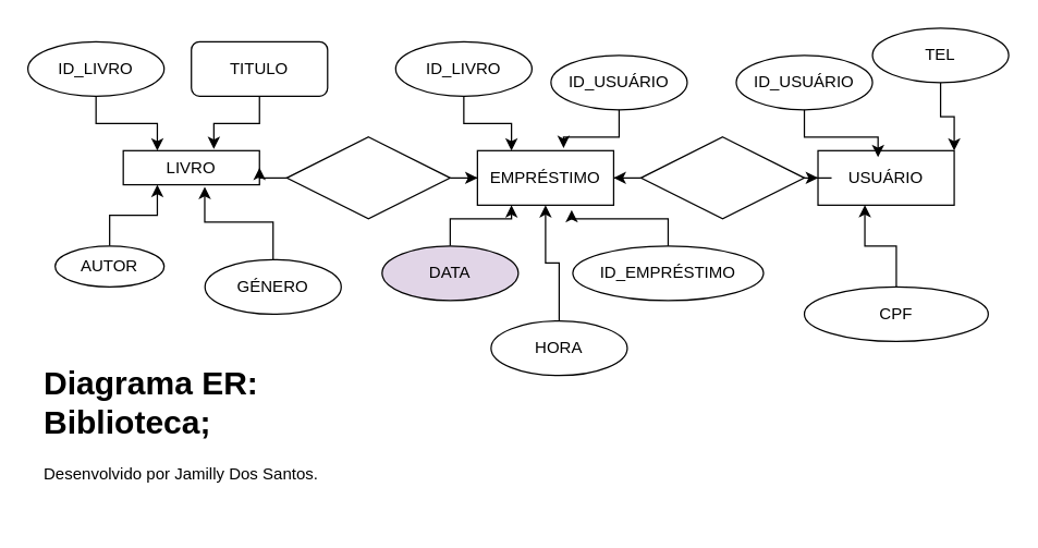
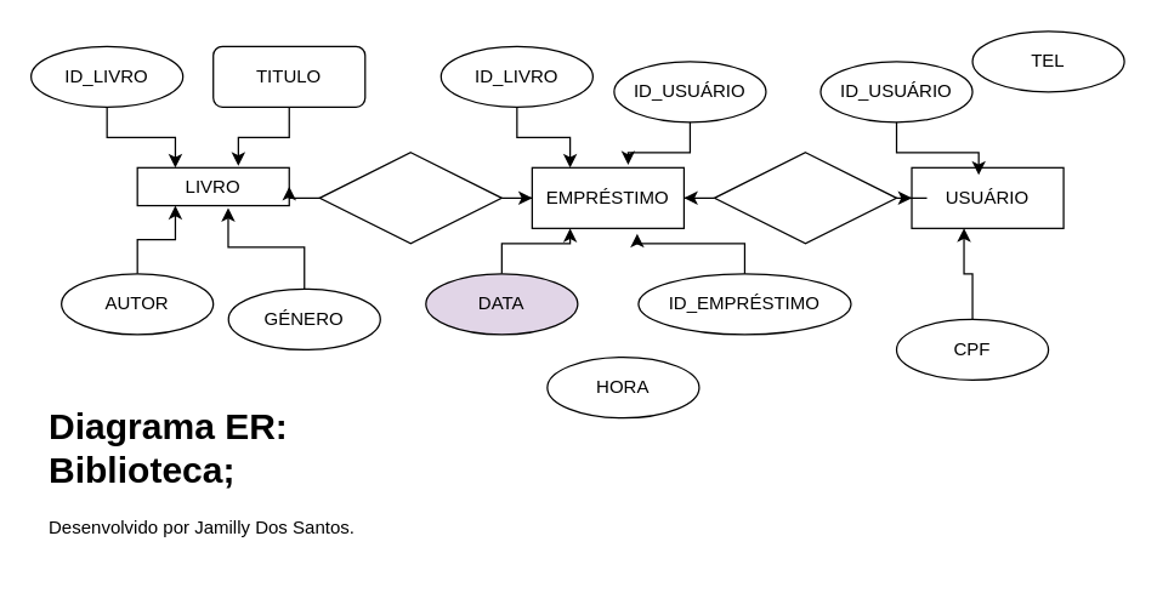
  <mxCell id="0" />
  <mxCell id="1" parent="0" />
  <mxCell id="2" value="LIVRO" style="whiteSpace=wrap;html=1;align=center;" vertex="1" parent="1"><mxGeometry x="90" y="110" width="100" height="25" as="geometry" /></mxCell>
  <mxCell id="3" value="EMPRÉSTIMO" style="whiteSpace=wrap;html=1;align=center;" vertex="1" parent="1"><mxGeometry x="350" y="110" width="100" height="40" as="geometry" /></mxCell>
  <mxCell id="4" value="USUÁRIO" style="whiteSpace=wrap;html=1;align=center;" vertex="1" parent="1"><mxGeometry x="600" y="110" width="100" height="40" as="geometry" /></mxCell>
  <mxCell id="5" style="edgeStyle=orthogonalEdgeStyle;rounded=0;orthogonalLoop=1;jettySize=auto;html=1;entryX=0.25;entryY=0;entryDx=0;entryDy=0;" edge="1" parent="1" source="6" target="2"><mxGeometry relative="1" as="geometry" /></mxCell>
  <mxCell id="6" value="ID_LIVRO" style="ellipse;whiteSpace=wrap;html=1;align=center;" vertex="1" parent="1"><mxGeometry x="20" y="30" width="100" height="40" as="geometry" /></mxCell>
  <mxCell id="7" value="TITULO" style="whiteSpace=wrap;html=1;align=center;rounded=1;" vertex="1" parent="1"><mxGeometry x="140" y="30" width="100" height="40" as="geometry" /></mxCell>
  <mxCell id="8" style="edgeStyle=orthogonalEdgeStyle;rounded=0;orthogonalLoop=1;jettySize=auto;html=1;entryX=0.25;entryY=1;entryDx=0;entryDy=0;" edge="1" parent="1" source="9" target="2"><mxGeometry relative="1" as="geometry" /></mxCell>
- <mxCell id="9" value="AUTOR" style="ellipse;whiteSpace=wrap;html=1;align=center;" vertex="1" parent="1"><mxGeometry x="40" y="180" width="80" height="30" as="geometry" /></mxCell>
+ <mxCell id="9" value="AUTOR" style="ellipse;whiteSpace=wrap;html=1;align=center;" vertex="1" parent="1"><mxGeometry x="40" y="180" width="100" height="40" as="geometry" /></mxCell>
  <mxCell id="10" value="GÉNERO" style="ellipse;whiteSpace=wrap;html=1;align=center;" vertex="1" parent="1"><mxGeometry x="150" y="190" width="100" height="40" as="geometry" /></mxCell>
  <mxCell id="11" style="edgeStyle=orthogonalEdgeStyle;rounded=0;orthogonalLoop=1;jettySize=auto;html=1;entryX=0.665;entryY=-0.048;entryDx=0;entryDy=0;entryPerimeter=0;" edge="1" parent="1" source="7" target="2"><mxGeometry relative="1" as="geometry" /></mxCell>
  <mxCell id="12" style="edgeStyle=orthogonalEdgeStyle;rounded=0;orthogonalLoop=1;jettySize=auto;html=1;entryX=0.598;entryY=1.058;entryDx=0;entryDy=0;entryPerimeter=0;" edge="1" parent="1" source="10" target="2"><mxGeometry relative="1" as="geometry" /></mxCell>
  <mxCell id="13" value="" style="edgeStyle=orthogonalEdgeStyle;rounded=0;orthogonalLoop=1;jettySize=auto;html=1;" edge="1" parent="1" source="15" target="3"><mxGeometry relative="1" as="geometry" /></mxCell>
  <mxCell id="14" value="" style="edgeStyle=orthogonalEdgeStyle;rounded=0;orthogonalLoop=1;jettySize=auto;html=1;" edge="1" parent="1" source="15" target="2"><mxGeometry relative="1" as="geometry" /></mxCell>
  <mxCell id="15" value="" style="shape=rhombus;perimeter=rhombusPerimeter;whiteSpace=wrap;html=1;align=center;" vertex="1" parent="1"><mxGeometry x="210" y="100" width="120" height="60" as="geometry" /></mxCell>
  <mxCell id="16" value="" style="edgeStyle=orthogonalEdgeStyle;rounded=0;orthogonalLoop=1;jettySize=auto;html=1;" edge="1" parent="1" source="18" target="3"><mxGeometry relative="1" as="geometry" /></mxCell>
  <mxCell id="17" value="" style="edgeStyle=orthogonalEdgeStyle;rounded=0;orthogonalLoop=1;jettySize=auto;html=1;" edge="1" parent="1" source="18" target="4"><mxGeometry relative="1" as="geometry" /></mxCell>
  <mxCell id="18" value="" style="shape=rhombus;perimeter=rhombusPerimeter;whiteSpace=wrap;html=1;align=center;" vertex="1" parent="1"><mxGeometry x="470" y="100" width="120" height="60" as="geometry" /></mxCell>
  <mxCell id="19" style="edgeStyle=orthogonalEdgeStyle;rounded=0;orthogonalLoop=1;jettySize=auto;html=1;entryX=0.25;entryY=0;entryDx=0;entryDy=0;" edge="1" parent="1" source="20" target="3"><mxGeometry relative="1" as="geometry" /></mxCell>
  <mxCell id="20" value="ID_LIVRO" style="ellipse;whiteSpace=wrap;html=1;align=center;" vertex="1" parent="1"><mxGeometry x="290" y="30" width="100" height="40" as="geometry" /></mxCell>
  <mxCell id="21" value="ID_USUÁRIO" style="ellipse;whiteSpace=wrap;html=1;align=center;" vertex="1" parent="1"><mxGeometry x="404" y="40" width="100" height="40" as="geometry" /></mxCell>
  <mxCell id="22" value="ID_EMPRÉSTIMO" style="ellipse;whiteSpace=wrap;html=1;align=center;" vertex="1" parent="1"><mxGeometry x="420" y="180" width="140" height="40" as="geometry" /></mxCell>
  <mxCell id="23" style="edgeStyle=orthogonalEdgeStyle;rounded=0;orthogonalLoop=1;jettySize=auto;html=1;entryX=0.25;entryY=1;entryDx=0;entryDy=0;" edge="1" parent="1" source="24" target="3"><mxGeometry relative="1" as="geometry" /></mxCell>
  <mxCell id="24" value="DATA" style="ellipse;whiteSpace=wrap;html=1;align=center;fillColor=#e1d5e7;" vertex="1" parent="1"><mxGeometry x="280" y="180" width="100" height="40" as="geometry" /></mxCell>
- <mxCell id="25" style="edgeStyle=orthogonalEdgeStyle;rounded=0;orthogonalLoop=1;jettySize=auto;html=1;entryX=0.5;entryY=1;entryDx=0;entryDy=0;" edge="1" parent="1" source="26" target="3"><mxGeometry relative="1" as="geometry" /></mxCell>
  <mxCell id="26" value="HORA" style="ellipse;whiteSpace=wrap;html=1;align=center;" vertex="1" parent="1"><mxGeometry x="360" y="235" width="100" height="40" as="geometry" /></mxCell>
  <mxCell id="27" style="edgeStyle=orthogonalEdgeStyle;rounded=0;orthogonalLoop=1;jettySize=auto;html=1;entryX=0.692;entryY=1.089;entryDx=0;entryDy=0;entryPerimeter=0;" edge="1" parent="1" source="22" target="3"><mxGeometry relative="1" as="geometry" /></mxCell>
  <mxCell id="28" style="edgeStyle=orthogonalEdgeStyle;rounded=0;orthogonalLoop=1;jettySize=auto;html=1;entryX=0.632;entryY=-0.048;entryDx=0;entryDy=0;entryPerimeter=0;" edge="1" parent="1" source="21" target="3"><mxGeometry relative="1" as="geometry" /></mxCell>
  <mxCell id="29" value="ID_USUÁRIO" style="ellipse;whiteSpace=wrap;html=1;align=center;" vertex="1" parent="1"><mxGeometry x="540" y="40" width="100" height="40" as="geometry" /></mxCell>
- <mxCell id="30" value="CPF" style="ellipse;whiteSpace=wrap;html=1;align=center;" vertex="1" parent="1"><mxGeometry x="590" y="210" width="135" height="40" as="geometry" /></mxCell>
- <mxCell id="31" style="edgeStyle=orthogonalEdgeStyle;rounded=0;orthogonalLoop=1;jettySize=auto;html=1;entryX=1;entryY=0;entryDx=0;entryDy=0;" edge="1" parent="1" source="32" target="4"><mxGeometry relative="1" as="geometry" /></mxCell>
+ <mxCell id="30" value="CPF" style="ellipse;whiteSpace=wrap;html=1;align=center;" vertex="1" parent="1"><mxGeometry x="590" y="210" width="100" height="40" as="geometry" /></mxCell>
  <mxCell id="32" value="TEL" style="ellipse;whiteSpace=wrap;html=1;align=center;" vertex="1" parent="1"><mxGeometry x="640" y="20" width="100" height="40" as="geometry" /></mxCell>
  <mxCell id="33" style="edgeStyle=orthogonalEdgeStyle;rounded=0;orthogonalLoop=1;jettySize=auto;html=1;entryX=0.344;entryY=0.998;entryDx=0;entryDy=0;entryPerimeter=0;" edge="1" parent="1" source="30" target="4"><mxGeometry relative="1" as="geometry" /></mxCell>
  <mxCell id="34" style="edgeStyle=orthogonalEdgeStyle;rounded=0;orthogonalLoop=1;jettySize=auto;html=1;entryX=0.441;entryY=0.119;entryDx=0;entryDy=0;entryPerimeter=0;" edge="1" parent="1" source="29" target="4"><mxGeometry relative="1" as="geometry" /></mxCell>
  <mxCell id="35" value="&lt;h1 style=&quot;margin-top: 0px;&quot;&gt;Diagrama ER: Biblioteca;&lt;/h1&gt;&lt;div&gt;Desenvolvido por Jamilly Dos Santos.&lt;/div&gt;" style="text;html=1;whiteSpace=wrap;overflow=hidden;rounded=0;" vertex="1" parent="1"><mxGeometry x="30" y="260" width="220" height="120" as="geometry" /></mxCell>
